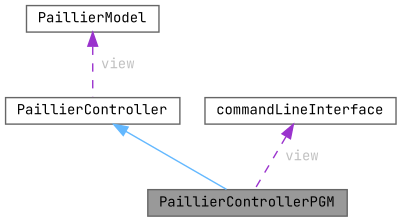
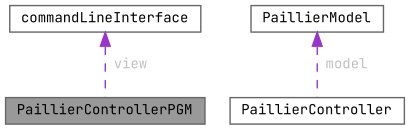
  digraph {
    fontname="JetBrains Mono"
    node [color=gray40 fillcolor=white fontname="JetBrains Mono" fontsize=10 shape=box style=filled]
    edge [color=darkorchid3 dir=back fontname="JetBrains Mono" fontsize=10 labelfontname=Helvetica labelfontsize=10 style=dashed fontcolor=grey]
    n1 [fillcolor=grey60 fontcolor=black height=0.2 label=PaillierControllerPGM width=0.4]
    n2 [height=0.2 label=PaillierController width=0.4]
    n3 [height=0.2 label=PaillierModel width=0.4]
    n4 [height=0.2 label=commandLineInterface width=0.4]
-   n2 -> n1 [color=steelblue1 style=solid fontcolor=""]
-   n3 -> n2 [label=" view"]
+   n3 -> n2 [label=" model"]
    n4 -> n1 [label=" view"]
  }
